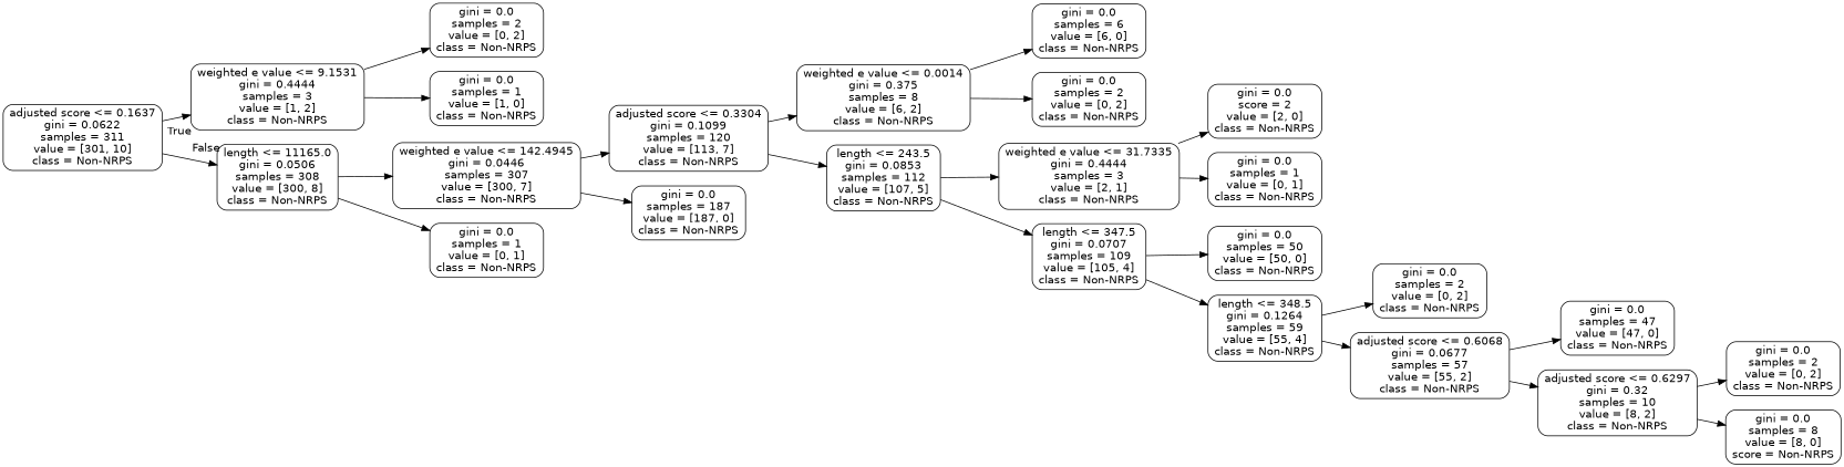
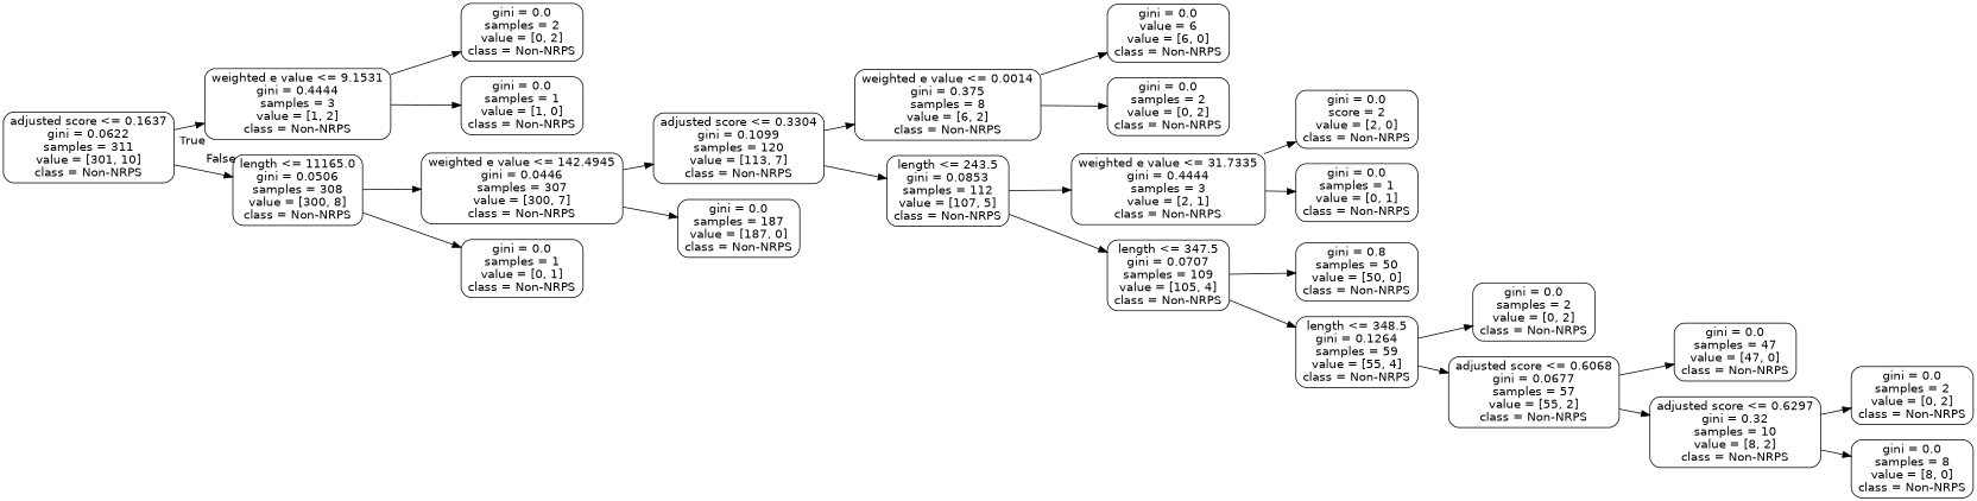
  digraph {
    rankdir=LR
    node [color=black fontname=helvetica shape=box style=rounded]
    edge [fontname=helvetica]
    n1 [label="adjusted score <= 0.1637\ngini = 0.0622\nsamples = 311\nvalue = [301, 10]\nclass = Non-NRPS"]
    n2 [label="weighted e value <= 9.1531\ngini = 0.4444\nsamples = 3\nvalue = [1, 2]\nclass = Non-NRPS"]
    n3 [label="length <= 11165.0\ngini = 0.0506\nsamples = 308\nvalue = [300, 8]\nclass = Non-NRPS"]
    n4 [label="gini = 0.0\nsamples = 2\nvalue = [0, 2]\nclass = Non-NRPS"]
    n5 [label="gini = 0.0\nsamples = 1\nvalue = [1, 0]\nclass = Non-NRPS"]
    n6 [label="weighted e value <= 142.4945\ngini = 0.0446\nsamples = 307\nvalue = [300, 7]\nclass = Non-NRPS"]
    n7 [label="gini = 0.0\nsamples = 1\nvalue = [0, 1]\nclass = Non-NRPS"]
    n8 [label="adjusted score <= 0.3304\ngini = 0.1099\nsamples = 120\nvalue = [113, 7]\nclass = Non-NRPS"]
    n9 [label="gini = 0.0\nsamples = 187\nvalue = [187, 0]\nclass = Non-NRPS"]
    n10 [label="weighted e value <= 0.0014\ngini = 0.375\nsamples = 8\nvalue = [6, 2]\nclass = Non-NRPS"]
    n11 [label="length <= 243.5\ngini = 0.0853\nsamples = 112\nvalue = [107, 5]\nclass = Non-NRPS"]
-   n12 [label="gini = 0.0\nsamples = 6\nvalue = [6, 0]\nclass = Non-NRPS"]
+   n12 [label="gini = 0.0\nvalue = 6\nvalue = [6, 0]\nclass = Non-NRPS"]
    n13 [label="gini = 0.0\nsamples = 2\nvalue = [0, 2]\nclass = Non-NRPS"]
    n14 [label="weighted e value <= 31.7335\ngini = 0.4444\nsamples = 3\nvalue = [2, 1]\nclass = Non-NRPS"]
    n15 [label="length <= 347.5\ngini = 0.0707\nsamples = 109\nvalue = [105, 4]\nclass = Non-NRPS"]
    n16 [label="gini = 0.0\nscore = 2\nvalue = [2, 0]\nclass = Non-NRPS"]
    n17 [label="gini = 0.0\nsamples = 1\nvalue = [0, 1]\nclass = Non-NRPS"]
-   n18 [label="gini = 0.0\nsamples = 50\nvalue = [50, 0]\nclass = Non-NRPS"]
+   n18 [label="gini = 0.8\nsamples = 50\nvalue = [50, 0]\nclass = Non-NRPS"]
    n19 [label="length <= 348.5\ngini = 0.1264\nsamples = 59\nvalue = [55, 4]\nclass = Non-NRPS"]
    n20 [label="gini = 0.0\nsamples = 2\nvalue = [0, 2]\nclass = Non-NRPS"]
    n21 [label="adjusted score <= 0.6068\ngini = 0.0677\nsamples = 57\nvalue = [55, 2]\nclass = Non-NRPS"]
    n22 [label="gini = 0.0\nsamples = 47\nvalue = [47, 0]\nclass = Non-NRPS"]
    n23 [label="adjusted score <= 0.6297\ngini = 0.32\nsamples = 10\nvalue = [8, 2]\nclass = Non-NRPS"]
    n24 [label="gini = 0.0\nsamples = 2\nvalue = [0, 2]\nclass = Non-NRPS"]
-   n25 [label="gini = 0.0\nsamples = 8\nvalue = [8, 0]\nscore = Non-NRPS"]
+   n25 [label="gini = 0.0\nsamples = 8\nvalue = [8, 0]\nclass = Non-NRPS"]
    n1 -> n2 [headlabel=True labelangle=45 labeldistance=2.5]
    n1 -> n3 [headlabel=False labelangle=-45 labeldistance=2.5]
    n2 -> n4
    n2 -> n5
    n3 -> n6
    n3 -> n7
    n6 -> n8
    n6 -> n9
    n8 -> n10
    n8 -> n11
    n10 -> n12
    n10 -> n13
    n11 -> n14
    n11 -> n15
    n14 -> n16
    n14 -> n17
    n15 -> n18
    n15 -> n19
    n19 -> n20
    n19 -> n21
    n21 -> n22
    n21 -> n23
    n23 -> n24
    n23 -> n25
  }
